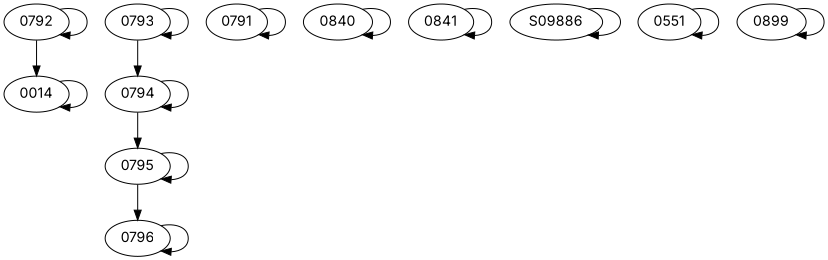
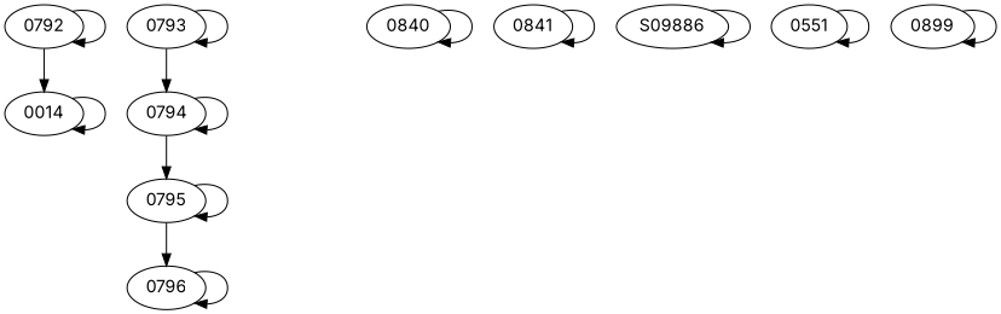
  digraph {
    fontname=Inter
    node [fontname=Inter]
    edge [fontname=Inter weight=1.0]
    0014
    0796
-   0791
    0792
    0840
    0841
    0793
    0794
    0795
    S09886
    0551
    n12 [label=0899]
    0014 -> 0014
    0796 -> 0796
-   0791 -> 0791 [weight=0.903102016607]
    0792 -> 0014 [weight=0.129136711289]
    0792 -> 0792 [weight=0.870863288711]
    0840 -> 0840
    0841 -> 0841
    0793 -> 0793 [weight=0.918959838618]
    0793 -> 0794 [weight=0.0810401613822]
    0794 -> 0794 [weight=0.786660364708]
    0794 -> 0795 [weight=0.213339635292]
    0795 -> 0796 [weight=0.0979125220656]
    0795 -> 0795 [weight=0.902087477934]
    S09886 -> S09886
    0551 -> 0551
    n12 -> n12
  }
